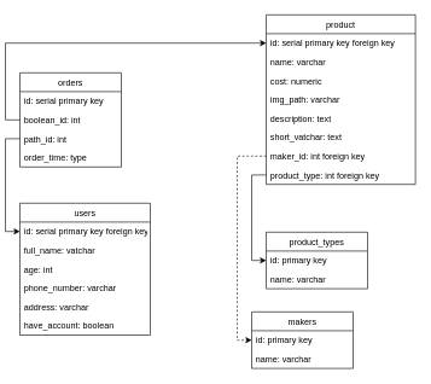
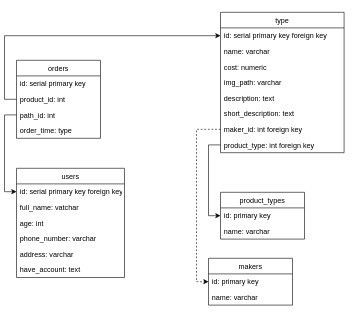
  <mxCell id="0" />
  <mxCell id="1" parent="0" />
  <mxCell id="2" value="orders" style="swimlane;fontStyle=0;childLayout=stackLayout;horizontal=1;startSize=26;fillColor=none;horizontalStack=0;resizeParent=1;resizeParentMax=0;resizeLast=0;collapsible=1;marginBottom=0;" parent="1" vertex="1"><mxGeometry x="20" y="100" width="140" height="130" as="geometry" /></mxCell>
  <mxCell id="3" value="id: serial primary key&#10;" style="text;strokeColor=none;fillColor=none;align=left;verticalAlign=top;spacingLeft=4;spacingRight=4;overflow=hidden;rotatable=0;points=[[0,0.5],[1,0.5]];portConstraint=eastwest;" parent="2" vertex="1"><mxGeometry y="26" width="140" height="26" as="geometry" /></mxCell>
- <mxCell id="4" value="boolean_id: int" style="text;strokeColor=none;fillColor=none;align=left;verticalAlign=top;spacingLeft=4;spacingRight=4;overflow=hidden;rotatable=0;points=[[0,0.5],[1,0.5]];portConstraint=eastwest;" parent="2" vertex="1"><mxGeometry y="52" width="140" height="26" as="geometry" /></mxCell>
+ <mxCell id="4" value="product_id: int" style="text;strokeColor=none;fillColor=none;align=left;verticalAlign=top;spacingLeft=4;spacingRight=4;overflow=hidden;rotatable=0;points=[[0,0.5],[1,0.5]];portConstraint=eastwest;" parent="2" vertex="1"><mxGeometry y="52" width="140" height="26" as="geometry" /></mxCell>
  <mxCell id="5" value="path_id: int" style="text;strokeColor=none;fillColor=none;align=left;verticalAlign=top;spacingLeft=4;spacingRight=4;overflow=hidden;rotatable=0;points=[[0,0.5],[1,0.5]];portConstraint=eastwest;" parent="2" vertex="1"><mxGeometry y="78" width="140" height="26" as="geometry" /></mxCell>
  <mxCell id="6" value="order_time: type" style="text;strokeColor=none;fillColor=none;align=left;verticalAlign=top;spacingLeft=4;spacingRight=4;overflow=hidden;rotatable=0;points=[[0,0.5],[1,0.5]];portConstraint=eastwest;" parent="2" vertex="1"><mxGeometry y="104" width="140" height="26" as="geometry" /></mxCell>
- <mxCell id="7" value="product" style="swimlane;fontStyle=0;childLayout=stackLayout;horizontal=1;startSize=26;fillColor=none;horizontalStack=0;resizeParent=1;resizeParentMax=0;resizeLast=0;collapsible=1;marginBottom=0;" parent="1" vertex="1"><mxGeometry x="360" y="20" width="206" height="234" as="geometry" /></mxCell>
+ <mxCell id="7" value="type" style="swimlane;fontStyle=0;childLayout=stackLayout;horizontal=1;startSize=26;fillColor=none;horizontalStack=0;resizeParent=1;resizeParentMax=0;resizeLast=0;collapsible=1;marginBottom=0;" parent="1" vertex="1"><mxGeometry x="360" y="20" width="206" height="234" as="geometry" /></mxCell>
  <mxCell id="8" value="id: serial primary key foreign key " style="text;strokeColor=none;fillColor=none;align=left;verticalAlign=top;spacingLeft=4;spacingRight=4;overflow=hidden;rotatable=0;points=[[0,0.5],[1,0.5]];portConstraint=eastwest;" parent="7" vertex="1"><mxGeometry y="26" width="206" height="26" as="geometry" /></mxCell>
  <mxCell id="9" value="name: varchar " style="text;strokeColor=none;fillColor=none;align=left;verticalAlign=top;spacingLeft=4;spacingRight=4;overflow=hidden;rotatable=0;points=[[0,0.5],[1,0.5]];portConstraint=eastwest;" parent="7" vertex="1"><mxGeometry y="52" width="206" height="26" as="geometry" /></mxCell>
  <mxCell id="10" value="cost: numeric" style="text;strokeColor=none;fillColor=none;align=left;verticalAlign=top;spacingLeft=4;spacingRight=4;overflow=hidden;rotatable=0;points=[[0,0.5],[1,0.5]];portConstraint=eastwest;" parent="7" vertex="1"><mxGeometry y="78" width="206" height="26" as="geometry" /></mxCell>
  <mxCell id="11" value="img_path: varchar" style="text;strokeColor=none;fillColor=none;align=left;verticalAlign=top;spacingLeft=4;spacingRight=4;overflow=hidden;rotatable=0;points=[[0,0.5],[1,0.5]];portConstraint=eastwest;" parent="7" vertex="1"><mxGeometry y="104" width="206" height="26" as="geometry" /></mxCell>
  <mxCell id="12" value="description: text" style="text;strokeColor=none;fillColor=none;align=left;verticalAlign=top;spacingLeft=4;spacingRight=4;overflow=hidden;rotatable=0;points=[[0,0.5],[1,0.5]];portConstraint=eastwest;" parent="7" vertex="1"><mxGeometry y="130" width="206" height="26" as="geometry" /></mxCell>
- <mxCell id="13" value="short_vatchar: text" style="text;strokeColor=none;fillColor=none;align=left;verticalAlign=top;spacingLeft=4;spacingRight=4;overflow=hidden;rotatable=0;points=[[0,0.5],[1,0.5]];portConstraint=eastwest;" parent="7" vertex="1"><mxGeometry y="156" width="206" height="26" as="geometry" /></mxCell>
+ <mxCell id="13" value="short_description: text" style="text;strokeColor=none;fillColor=none;align=left;verticalAlign=top;spacingLeft=4;spacingRight=4;overflow=hidden;rotatable=0;points=[[0,0.5],[1,0.5]];portConstraint=eastwest;" parent="7" vertex="1"><mxGeometry y="156" width="206" height="26" as="geometry" /></mxCell>
  <mxCell id="14" value="maker_id: int foreign key " style="text;strokeColor=none;fillColor=none;align=left;verticalAlign=top;spacingLeft=4;spacingRight=4;overflow=hidden;rotatable=0;points=[[0,0.5],[1,0.5]];portConstraint=eastwest;" parent="7" vertex="1"><mxGeometry y="182" width="206" height="26" as="geometry" /></mxCell>
  <mxCell id="15" value="product_type: int foreign key" style="text;strokeColor=none;fillColor=none;align=left;verticalAlign=top;spacingLeft=4;spacingRight=4;overflow=hidden;rotatable=0;points=[[0,0.5],[1,0.5]];portConstraint=eastwest;" parent="7" vertex="1"><mxGeometry y="208" width="206" height="26" as="geometry" /></mxCell>
  <mxCell id="16" style="edgeStyle=orthogonalEdgeStyle;rounded=0;orthogonalLoop=1;jettySize=auto;html=1;exitX=0;exitY=0.5;exitDx=0;exitDy=0;entryX=0;entryY=0.5;entryDx=0;entryDy=0;startArrow=classic;startFill=1;endArrow=none;endFill=0;" parent="1" source="8" target="4" edge="1"><mxGeometry relative="1" as="geometry" /></mxCell>
  <mxCell id="17" value="users" style="swimlane;fontStyle=0;childLayout=stackLayout;horizontal=1;startSize=26;fillColor=none;horizontalStack=0;resizeParent=1;resizeParentMax=0;resizeLast=0;collapsible=1;marginBottom=0;" parent="1" vertex="1"><mxGeometry x="20" y="280" width="180" height="182" as="geometry" /></mxCell>
  <mxCell id="18" value="id: serial primary key foreign key " style="text;strokeColor=none;fillColor=none;align=left;verticalAlign=top;spacingLeft=4;spacingRight=4;overflow=hidden;rotatable=0;points=[[0,0.5],[1,0.5]];portConstraint=eastwest;" parent="17" vertex="1"><mxGeometry y="26" width="180" height="26" as="geometry" /></mxCell>
  <mxCell id="19" value="full_name: vatchar&#10;" style="text;strokeColor=none;fillColor=none;align=left;verticalAlign=top;spacingLeft=4;spacingRight=4;overflow=hidden;rotatable=0;points=[[0,0.5],[1,0.5]];portConstraint=eastwest;" parent="17" vertex="1"><mxGeometry y="52" width="180" height="26" as="geometry" /></mxCell>
  <mxCell id="20" value="age: int" style="text;strokeColor=none;fillColor=none;align=left;verticalAlign=top;spacingLeft=4;spacingRight=4;overflow=hidden;rotatable=0;points=[[0,0.5],[1,0.5]];portConstraint=eastwest;" parent="17" vertex="1"><mxGeometry y="78" width="180" height="26" as="geometry" /></mxCell>
  <mxCell id="21" value="phone_number: varchar" style="text;strokeColor=none;fillColor=none;align=left;verticalAlign=top;spacingLeft=4;spacingRight=4;overflow=hidden;rotatable=0;points=[[0,0.5],[1,0.5]];portConstraint=eastwest;" parent="17" vertex="1"><mxGeometry y="104" width="180" height="26" as="geometry" /></mxCell>
  <mxCell id="22" value="address: varchar" style="text;strokeColor=none;fillColor=none;align=left;verticalAlign=top;spacingLeft=4;spacingRight=4;overflow=hidden;rotatable=0;points=[[0,0.5],[1,0.5]];portConstraint=eastwest;" parent="17" vertex="1"><mxGeometry y="130" width="180" height="26" as="geometry" /></mxCell>
- <mxCell id="23" value="have_account: boolean" style="text;strokeColor=none;fillColor=none;align=left;verticalAlign=top;spacingLeft=4;spacingRight=4;overflow=hidden;rotatable=0;points=[[0,0.5],[1,0.5]];portConstraint=eastwest;" parent="17" vertex="1"><mxGeometry y="156" width="180" height="26" as="geometry" /></mxCell>
+ <mxCell id="23" value="have_account: text" style="text;strokeColor=none;fillColor=none;align=left;verticalAlign=top;spacingLeft=4;spacingRight=4;overflow=hidden;rotatable=0;points=[[0,0.5],[1,0.5]];portConstraint=eastwest;" parent="17" vertex="1"><mxGeometry y="156" width="180" height="26" as="geometry" /></mxCell>
  <mxCell id="24" style="edgeStyle=orthogonalEdgeStyle;rounded=0;orthogonalLoop=1;jettySize=auto;html=1;exitX=0;exitY=0.5;exitDx=0;exitDy=0;entryX=0;entryY=0.5;entryDx=0;entryDy=0;startArrow=classic;startFill=1;endArrow=none;endFill=0;" parent="1" source="18" target="5" edge="1"><mxGeometry relative="1" as="geometry" /></mxCell>
  <mxCell id="25" value="product_types" style="swimlane;fontStyle=0;childLayout=stackLayout;horizontal=1;startSize=26;fillColor=none;horizontalStack=0;resizeParent=1;resizeParentMax=0;resizeLast=0;collapsible=1;marginBottom=0;" parent="1" vertex="1"><mxGeometry x="360" y="320" width="140" height="78" as="geometry" /></mxCell>
  <mxCell id="26" value="id: primary key" style="text;strokeColor=none;fillColor=none;align=left;verticalAlign=top;spacingLeft=4;spacingRight=4;overflow=hidden;rotatable=0;points=[[0,0.5],[1,0.5]];portConstraint=eastwest;" parent="25" vertex="1"><mxGeometry y="26" width="140" height="26" as="geometry" /></mxCell>
  <mxCell id="27" value="name: varchar" style="text;strokeColor=none;fillColor=none;align=left;verticalAlign=top;spacingLeft=4;spacingRight=4;overflow=hidden;rotatable=0;points=[[0,0.5],[1,0.5]];portConstraint=eastwest;" parent="25" vertex="1"><mxGeometry y="52" width="140" height="26" as="geometry" /></mxCell>
  <mxCell id="28" style="edgeStyle=orthogonalEdgeStyle;rounded=0;orthogonalLoop=1;jettySize=auto;html=1;exitX=0;exitY=0.5;exitDx=0;exitDy=0;entryX=0;entryY=0.5;entryDx=0;entryDy=0;startArrow=none;startFill=0;endArrow=classic;endFill=1;" parent="1" source="15" target="26" edge="1"><mxGeometry relative="1" as="geometry" /></mxCell>
  <mxCell id="29" value="makers" style="swimlane;fontStyle=0;childLayout=stackLayout;horizontal=1;startSize=26;fillColor=none;horizontalStack=0;resizeParent=1;resizeParentMax=0;resizeLast=0;collapsible=1;marginBottom=0;" parent="1" vertex="1"><mxGeometry x="340" y="430" width="140" height="78" as="geometry" /></mxCell>
  <mxCell id="30" value="id: primary key" style="text;strokeColor=none;fillColor=none;align=left;verticalAlign=top;spacingLeft=4;spacingRight=4;overflow=hidden;rotatable=0;points=[[0,0.5],[1,0.5]];portConstraint=eastwest;" parent="29" vertex="1"><mxGeometry y="26" width="140" height="26" as="geometry" /></mxCell>
  <mxCell id="31" value="name: varchar" style="text;strokeColor=none;fillColor=none;align=left;verticalAlign=top;spacingLeft=4;spacingRight=4;overflow=hidden;rotatable=0;points=[[0,0.5],[1,0.5]];portConstraint=eastwest;" parent="29" vertex="1"><mxGeometry y="52" width="140" height="26" as="geometry" /></mxCell>
  <mxCell id="32" style="edgeStyle=orthogonalEdgeStyle;rounded=0;orthogonalLoop=1;jettySize=auto;html=1;exitX=0;exitY=0.5;exitDx=0;exitDy=0;entryX=0;entryY=0.5;entryDx=0;entryDy=0;startArrow=none;startFill=0;endArrow=classic;endFill=1;dashed=1;" parent="1" source="14" target="29" edge="1"><mxGeometry relative="1" as="geometry" /></mxCell>
